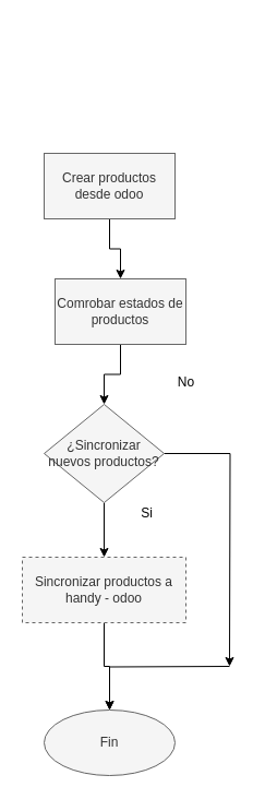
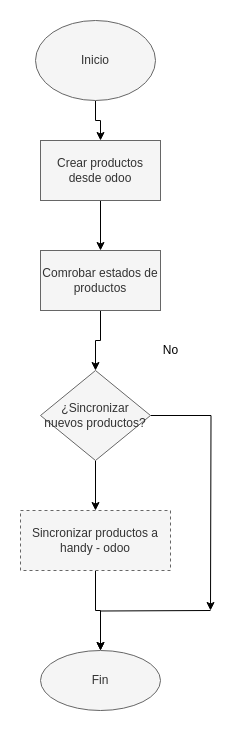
  <mxCell id="0" />
  <mxCell id="1" parent="0" />
+ <mxCell id="2" value="" style="edgeStyle=orthogonalEdgeStyle;rounded=0;orthogonalLoop=1;jettySize=auto;html=1;" edge="1" parent="1" source="3" target="5"><mxGeometry relative="1" as="geometry" /></mxCell>
+ <mxCell id="3" value="Inicio" style="ellipse;whiteSpace=wrap;html=1;fillColor=#f5f5f5;strokeColor=#666666;fontColor=#333333;" vertex="1" parent="1"><mxGeometry x="35" y="20" width="120" height="80" as="geometry" /></mxCell>
  <mxCell id="4" value="" style="edgeStyle=orthogonalEdgeStyle;rounded=0;orthogonalLoop=1;jettySize=auto;html=1;" edge="1" parent="1" source="5" target="7"><mxGeometry relative="1" as="geometry" /></mxCell>
  <mxCell id="5" value="Crear productos desde odoo" style="whiteSpace=wrap;html=1;fontColor=#333333;strokeColor=#666666;fillColor=#f5f5f5;" vertex="1" parent="1"><mxGeometry x="40" y="140" width="120" height="60" as="geometry" /></mxCell>
  <mxCell id="6" value="" style="edgeStyle=orthogonalEdgeStyle;rounded=0;orthogonalLoop=1;jettySize=auto;html=1;" edge="1" parent="1" source="7" target="10"><mxGeometry relative="1" as="geometry" /></mxCell>
- <mxCell id="7" value="Comrobar estados de productos" style="whiteSpace=wrap;html=1;fontColor=#333333;strokeColor=#666666;fillColor=#f5f5f5;" vertex="1" parent="1"><mxGeometry x="50" y="255" width="120" height="60" as="geometry" /></mxCell>
+ <mxCell id="7" value="Comrobar estados de productos" style="whiteSpace=wrap;html=1;fontColor=#333333;strokeColor=#666666;fillColor=#f5f5f5;" vertex="1" parent="1"><mxGeometry x="40" y="250" width="120" height="60" as="geometry" /></mxCell>
  <mxCell id="8" value="" style="edgeStyle=orthogonalEdgeStyle;rounded=0;orthogonalLoop=1;jettySize=auto;html=1;" edge="1" parent="1" source="10" target="12"><mxGeometry relative="1" as="geometry" /></mxCell>
  <mxCell id="9" value="" style="edgeStyle=orthogonalEdgeStyle;rounded=0;orthogonalLoop=1;jettySize=auto;html=1;" edge="1" parent="1" source="10"><mxGeometry relative="1" as="geometry"><mxPoint x="210" y="610" as="targetPoint" /></mxGeometry></mxCell>
  <mxCell id="10" value="¿Sincronizar nuevos productos?" style="rhombus;whiteSpace=wrap;html=1;fontColor=#333333;strokeColor=#666666;fillColor=#f5f5f5;" vertex="1" parent="1"><mxGeometry x="40" y="370" width="110" height="90" as="geometry" /></mxCell>
  <mxCell id="11" value="" style="edgeStyle=orthogonalEdgeStyle;rounded=0;orthogonalLoop=1;jettySize=auto;html=1;" edge="1" parent="1" source="12" target="15"><mxGeometry relative="1" as="geometry" /></mxCell>
  <mxCell id="12" value="Sincronizar productos a handy - odoo" style="whiteSpace=wrap;html=1;fontColor=#333333;strokeColor=#666666;fillColor=#f5f5f5;dashed=1;" vertex="1" parent="1"><mxGeometry x="20" y="510" width="150" height="60" as="geometry" /></mxCell>
- <mxCell id="13" value="Si" style="text;html=1;align=center;verticalAlign=middle;resizable=0;points=[];autosize=1;strokeColor=none;" vertex="1" parent="1"><mxGeometry x="119" y="460" width="30" height="20" as="geometry" /></mxCell>
  <mxCell id="14" value="" style="edgeStyle=orthogonalEdgeStyle;rounded=0;orthogonalLoop=1;jettySize=auto;html=1;" edge="1" parent="1" target="15"><mxGeometry relative="1" as="geometry"><mxPoint x="210" y="610" as="sourcePoint" /></mxGeometry></mxCell>
  <mxCell id="15" value="Fin" style="ellipse;whiteSpace=wrap;html=1;fontColor=#333333;strokeColor=#666666;fillColor=#f5f5f5;" vertex="1" parent="1"><mxGeometry x="40" y="650" width="120" height="60" as="geometry" /></mxCell>
  <mxCell id="16" value="No" style="text;html=1;align=center;verticalAlign=middle;resizable=0;points=[];autosize=1;strokeColor=none;" vertex="1" parent="1"><mxGeometry x="155" y="340" width="30" height="20" as="geometry" /></mxCell>
